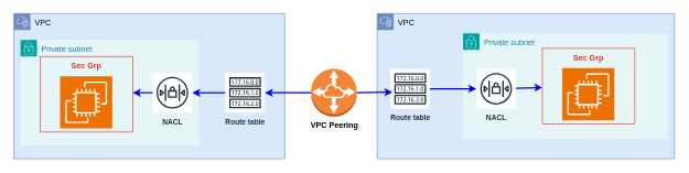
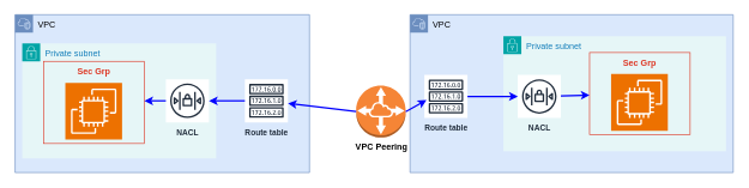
  <mxCell id="0" />
  <mxCell id="1" parent="0" />
  <mxCell id="2" value="VPC" style="points=[[0,0],[0.25,0],[0.5,0],[0.75,0],[1,0],[1,0.25],[1,0.5],[1,0.75],[1,1],[0.75,1],[0.5,1],[0.25,1],[0,1],[0,0.75],[0,0.5],[0,0.25]];outlineConnect=0;html=1;whiteSpace=wrap;fontSize=12;fontStyle=0;container=1;pointerEvents=0;collapsible=0;recursiveResize=0;shape=mxgraph.aws4.group;grIcon=mxgraph.aws4.group_vpc2;strokeColor=#6c8ebf;fillColor=#dae8fc;verticalAlign=top;align=left;spacingLeft=30;dashed=0;" vertex="1" parent="1"><mxGeometry x="20" y="20" width="410" height="220" as="geometry" /></mxCell>
  <mxCell id="3" value="Private subnet" style="points=[[0,0],[0.25,0],[0.5,0],[0.75,0],[1,0],[1,0.25],[1,0.5],[1,0.75],[1,1],[0.75,1],[0.5,1],[0.25,1],[0,1],[0,0.75],[0,0.5],[0,0.25]];outlineConnect=0;gradientColor=none;html=1;whiteSpace=wrap;fontSize=12;fontStyle=0;container=1;pointerEvents=0;collapsible=0;recursiveResize=0;shape=mxgraph.aws4.group;grIcon=mxgraph.aws4.group_security_group;grStroke=0;strokeColor=#00A4A6;fillColor=#E6F6F7;verticalAlign=top;align=left;spacingLeft=30;fontColor=#147EBA;dashed=0;movable=1;resizable=1;rotatable=1;deletable=1;editable=1;locked=0;connectable=1;" vertex="1" parent="2"><mxGeometry x="10" y="40" width="270" height="160" as="geometry" /></mxCell>
  <mxCell id="4" value="&lt;b style=&quot;font-size: 11px;&quot;&gt;NACL&lt;/b&gt;" style="sketch=0;outlineConnect=0;fontColor=#232F3E;gradientColor=none;strokeColor=#232F3E;fillColor=#ffffff;dashed=0;verticalLabelPosition=bottom;verticalAlign=top;align=center;html=1;fontSize=12;fontStyle=0;aspect=fixed;shape=mxgraph.aws4.resourceIcon;resIcon=mxgraph.aws4.network_access_control_list;" vertex="1" parent="3"><mxGeometry x="200" y="50" width="60" height="60" as="geometry" /></mxCell>
  <mxCell id="5" value="" style="group" vertex="1" connectable="0" parent="3"><mxGeometry x="30" y="25" width="140" height="114.5" as="geometry" /></mxCell>
  <mxCell id="6" value="&lt;b&gt;Sec Grp&lt;/b&gt;" style="fillColor=none;strokeColor=#DD3522;verticalAlign=top;fontStyle=0;fontColor=#DD3522;whiteSpace=wrap;html=1;" vertex="1" parent="5"><mxGeometry width="140" height="114.5" as="geometry" /></mxCell>
  <mxCell id="7" value="" style="sketch=0;points=[[0,0,0],[0.25,0,0],[0.5,0,0],[0.75,0,0],[1,0,0],[0,1,0],[0.25,1,0],[0.5,1,0],[0.75,1,0],[1,1,0],[0,0.25,0],[0,0.5,0],[0,0.75,0],[1,0.25,0],[1,0.5,0],[1,0.75,0]];outlineConnect=0;fontColor=#232F3E;fillColor=#ED7100;strokeColor=#ffffff;dashed=0;verticalLabelPosition=bottom;verticalAlign=top;align=center;html=1;fontSize=12;fontStyle=0;aspect=fixed;shape=mxgraph.aws4.resourceIcon;resIcon=mxgraph.aws4.ec2;" vertex="1" parent="5"><mxGeometry x="30" y="30" width="79" height="79" as="geometry" /></mxCell>
  <mxCell id="8" value="&lt;b&gt;&lt;font style=&quot;font-size: 11px;&quot;&gt;Route table&lt;/font&gt;&lt;/b&gt;" style="sketch=0;outlineConnect=0;fontColor=#232F3E;gradientColor=none;strokeColor=#232F3E;fillColor=#ffffff;dashed=0;verticalLabelPosition=bottom;verticalAlign=top;align=center;html=1;fontSize=12;fontStyle=0;aspect=fixed;shape=mxgraph.aws4.resourceIcon;resIcon=mxgraph.aws4.route_table;" vertex="1" parent="2"><mxGeometry x="320" y="90" width="60" height="60" as="geometry" /></mxCell>
  <mxCell id="9" value="" style="endArrow=none;startArrow=classic;html=1;rounded=0;strokeWidth=2;strokeColor=#0000FF;endFill=0;" edge="1" parent="2" source="4" target="8"><mxGeometry width="50" height="50" relative="1" as="geometry"><mxPoint x="960" y="114" as="sourcePoint" /><mxPoint x="870" y="114" as="targetPoint" /></mxGeometry></mxCell>
  <mxCell id="10" value="" style="endArrow=none;startArrow=classic;html=1;rounded=0;strokeWidth=2;strokeColor=#0000FF;endFill=0;" edge="1" parent="2" target="4"><mxGeometry width="50" height="50" relative="1" as="geometry"><mxPoint x="180" y="120" as="sourcePoint" /><mxPoint x="240" y="120" as="targetPoint" /></mxGeometry></mxCell>
  <mxCell id="11" value="VPC" style="points=[[0,0],[0.25,0],[0.5,0],[0.75,0],[1,0],[1,0.25],[1,0.5],[1,0.75],[1,1],[0.75,1],[0.5,1],[0.25,1],[0,1],[0,0.75],[0,0.5],[0,0.25]];outlineConnect=0;html=1;whiteSpace=wrap;fontSize=12;fontStyle=0;container=1;pointerEvents=0;collapsible=0;recursiveResize=0;shape=mxgraph.aws4.group;grIcon=mxgraph.aws4.group_vpc2;strokeColor=#6c8ebf;fillColor=#dae8fc;verticalAlign=top;align=left;spacingLeft=30;dashed=0;" vertex="1" parent="1"><mxGeometry x="570" y="20" width="450" height="220" as="geometry" /></mxCell>
  <mxCell id="12" value="&lt;b&gt;&lt;font style=&quot;font-size: 11px;&quot;&gt;Route table&lt;/font&gt;&lt;/b&gt;" style="sketch=0;outlineConnect=0;fontColor=#232F3E;gradientColor=none;strokeColor=#232F3E;fillColor=#ffffff;dashed=0;verticalLabelPosition=bottom;verticalAlign=top;align=center;html=1;fontSize=12;fontStyle=0;aspect=fixed;shape=mxgraph.aws4.resourceIcon;resIcon=mxgraph.aws4.route_table;" vertex="1" parent="11"><mxGeometry x="20" y="84" width="60" height="60" as="geometry" /></mxCell>
  <mxCell id="13" value="Private subnet" style="points=[[0,0],[0.25,0],[0.5,0],[0.75,0],[1,0],[1,0.25],[1,0.5],[1,0.75],[1,1],[0.75,1],[0.5,1],[0.25,1],[0,1],[0,0.75],[0,0.5],[0,0.25]];outlineConnect=0;gradientColor=none;html=1;whiteSpace=wrap;fontSize=12;fontStyle=0;container=1;pointerEvents=0;collapsible=0;recursiveResize=0;shape=mxgraph.aws4.group;grIcon=mxgraph.aws4.group_security_group;grStroke=0;strokeColor=#00A4A6;fillColor=#E6F6F7;verticalAlign=top;align=left;spacingLeft=30;fontColor=#147EBA;dashed=0;movable=1;resizable=1;rotatable=1;deletable=1;editable=1;locked=0;connectable=1;" vertex="1" parent="11"><mxGeometry x="130" y="30" width="310" height="160" as="geometry" /></mxCell>
  <mxCell id="14" value="&lt;b style=&quot;font-size: 11px;&quot;&gt;NACL&lt;/b&gt;" style="sketch=0;outlineConnect=0;fontColor=#232F3E;gradientColor=none;strokeColor=#232F3E;fillColor=#ffffff;dashed=0;verticalLabelPosition=bottom;verticalAlign=top;align=center;html=1;fontSize=12;fontStyle=0;aspect=fixed;shape=mxgraph.aws4.resourceIcon;resIcon=mxgraph.aws4.network_access_control_list;" vertex="1" parent="13"><mxGeometry x="20" y="54" width="60" height="60" as="geometry" /></mxCell>
  <mxCell id="15" value="" style="group" vertex="1" connectable="0" parent="13"><mxGeometry x="120" y="22.75" width="140" height="114.5" as="geometry" /></mxCell>
  <mxCell id="16" value="&lt;b&gt;Sec Grp&lt;/b&gt;" style="fillColor=none;strokeColor=#DD3522;verticalAlign=top;fontStyle=0;fontColor=#DD3522;whiteSpace=wrap;html=1;" vertex="1" parent="15"><mxGeometry width="140" height="114.5" as="geometry" /></mxCell>
  <mxCell id="17" value="" style="sketch=0;points=[[0,0,0],[0.25,0,0],[0.5,0,0],[0.75,0,0],[1,0,0],[0,1,0],[0.25,1,0],[0.5,1,0],[0.75,1,0],[1,1,0],[0,0.25,0],[0,0.5,0],[0,0.75,0],[1,0.25,0],[1,0.5,0],[1,0.75,0]];outlineConnect=0;fontColor=#232F3E;fillColor=#ED7100;strokeColor=#ffffff;dashed=0;verticalLabelPosition=bottom;verticalAlign=top;align=center;html=1;fontSize=12;fontStyle=0;aspect=fixed;shape=mxgraph.aws4.resourceIcon;resIcon=mxgraph.aws4.ec2;" vertex="1" parent="15"><mxGeometry x="30" y="30" width="79" height="79" as="geometry" /></mxCell>
  <mxCell id="18" value="" style="endArrow=none;startArrow=classic;html=1;rounded=0;strokeWidth=2;strokeColor=#0000FF;endFill=0;" edge="1" parent="13" source="16" target="14"><mxGeometry width="50" height="50" relative="1" as="geometry"><mxPoint x="31" y="150" as="sourcePoint" /><mxPoint x="-39" y="150" as="targetPoint" /></mxGeometry></mxCell>
  <mxCell id="19" value="" style="endArrow=none;startArrow=classic;html=1;rounded=0;strokeWidth=2;strokeColor=#0000FF;endFill=0;" edge="1" parent="11" source="14" target="12"><mxGeometry width="50" height="50" relative="1" as="geometry"><mxPoint x="53" y="164" as="sourcePoint" /><mxPoint x="-111" y="165" as="targetPoint" /></mxGeometry></mxCell>
- <mxCell id="20" value="&lt;b&gt;VPC Peering&lt;/b&gt;" style="outlineConnect=0;dashed=0;verticalLabelPosition=bottom;verticalAlign=top;align=center;html=1;shape=mxgraph.aws3.vpc_peering;fillColor=#F58536;gradientColor=none;" vertex="1" parent="1"><mxGeometry x="470" y="104" width="69" height="72" as="geometry" /></mxCell>
+ <mxCell id="20" value="&lt;b&gt;VPC Peering&lt;/b&gt;" style="outlineConnect=0;dashed=0;verticalLabelPosition=bottom;verticalAlign=top;align=center;html=1;shape=mxgraph.aws3.vpc_peering;fillColor=#F58536;gradientColor=none;" vertex="1" parent="1"><mxGeometry x="495" y="119" width="69" height="72" as="geometry" /></mxCell>
  <mxCell id="21" value="" style="endArrow=none;startArrow=classic;html=1;rounded=0;strokeWidth=2;strokeColor=#0000FF;entryX=0;entryY=0.5;entryDx=0;entryDy=0;entryPerimeter=0;endFill=0;" edge="1" parent="1" source="8" target="20"><mxGeometry width="50" height="50" relative="1" as="geometry"><mxPoint x="610" y="340" as="sourcePoint" /><mxPoint x="660" y="290" as="targetPoint" /></mxGeometry></mxCell>
  <mxCell id="22" value="" style="endArrow=none;startArrow=classic;html=1;rounded=0;strokeWidth=2;strokeColor=#0000FF;entryX=1;entryY=0.5;entryDx=0;entryDy=0;entryPerimeter=0;endFill=0;exitX=0.05;exitY=0.583;exitDx=0;exitDy=0;exitPerimeter=0;" edge="1" parent="1" source="12" target="20"><mxGeometry width="50" height="50" relative="1" as="geometry"><mxPoint x="440" y="270" as="sourcePoint" /><mxPoint x="600" y="266" as="targetPoint" /></mxGeometry></mxCell>
